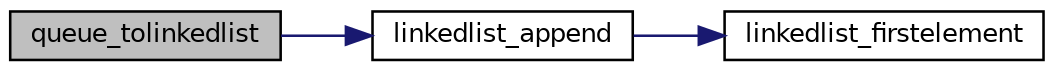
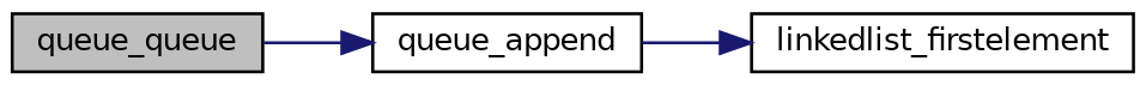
  digraph {
    rankdir=LR
    node [color=black fillcolor=white fontname=Helvetica fontsize=10 shape=record style=filled]
    edge [color=midnightblue fontname=Helvetica fontsize=10 labelfontname=Helvetica labelfontsize=10 style=solid]
-   n1 [fillcolor=grey75 fontcolor=black height=0.2 label=queue_tolinkedlist width=0.4]
-   n2 [height=0.2 label=linkedlist_append width=0.4]
+   n1 [fillcolor=grey75 fontcolor=black height=0.2 label=queue_queue width=0.4]
+   n2 [height=0.2 label=queue_append width=0.4]
    n3 [height=0.2 label=linkedlist_firstelement width=0.4]
    n1 -> n2
    n2 -> n3
  }
